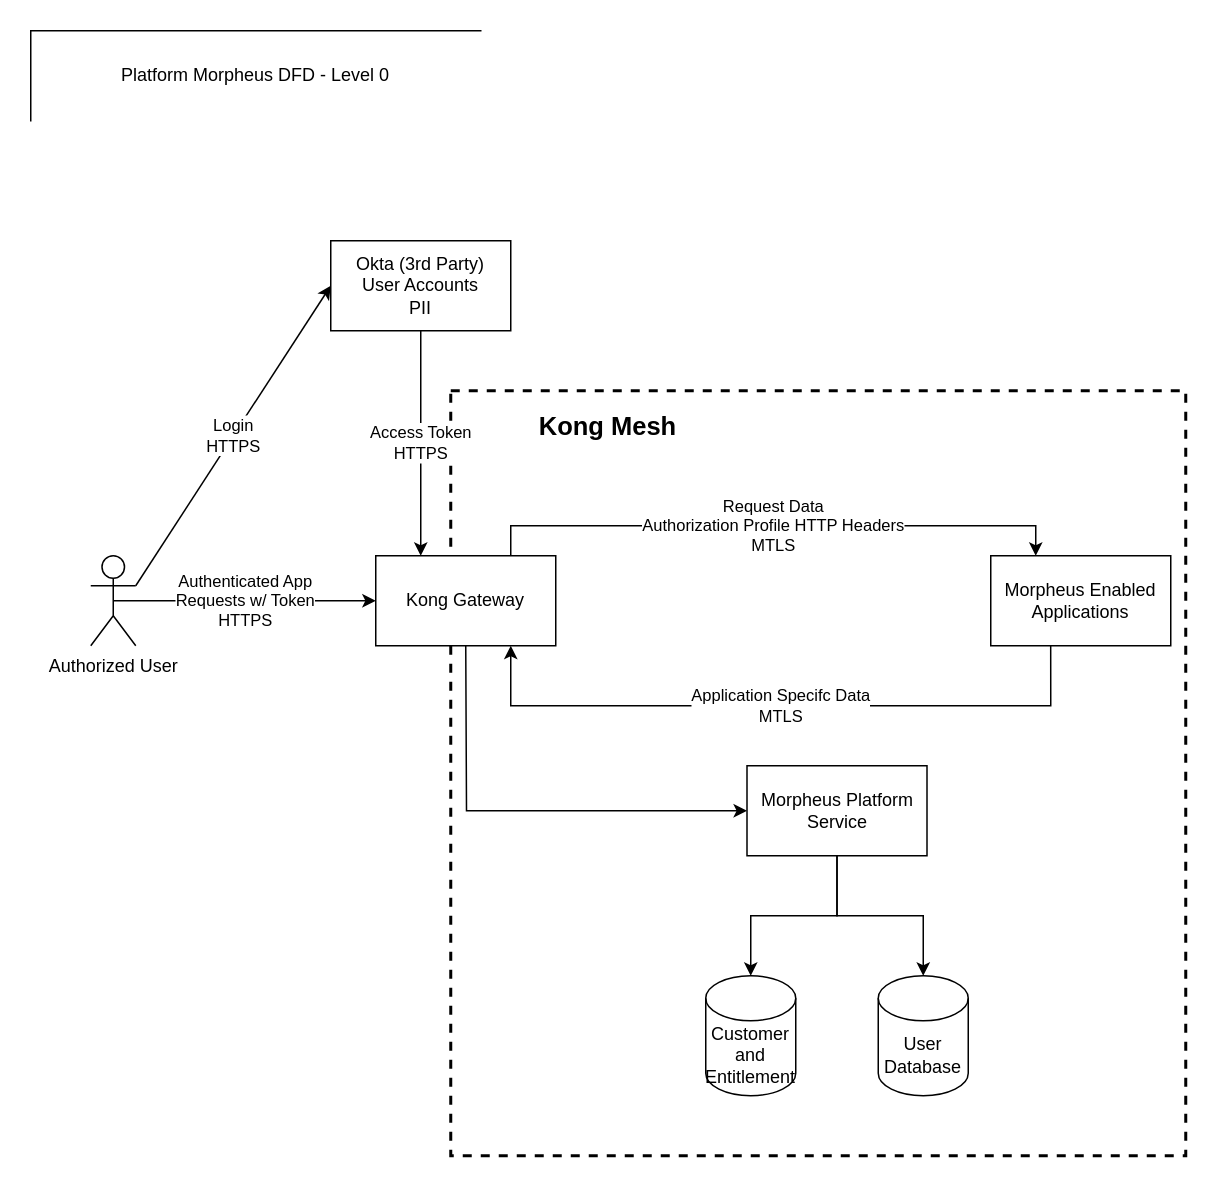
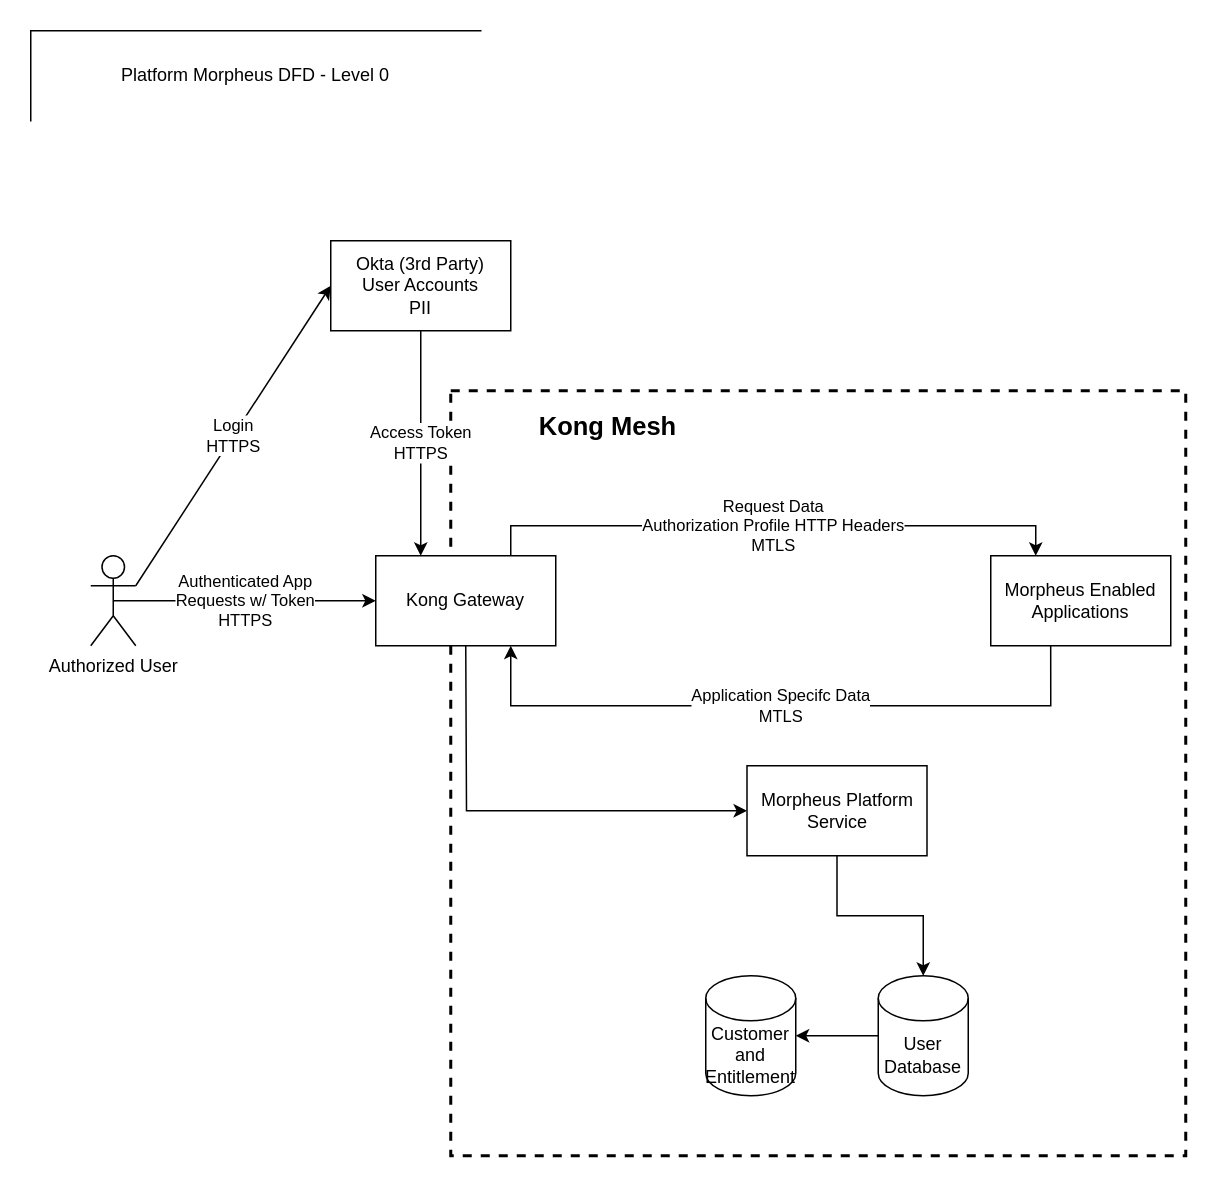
  <mxCell id="0" />
  <mxCell id="1" parent="0" />
  <mxCell id="2" value="" style="rounded=0;whiteSpace=wrap;html=1;align=left;dashed=1;strokeWidth=2;" vertex="1" parent="1"><mxGeometry x="300" y="260" width="490" height="510" as="geometry" /></mxCell>
  <mxCell id="3" value="Authorized User" style="shape=umlActor;verticalLabelPosition=bottom;verticalAlign=top;html=1;outlineConnect=0;" vertex="1" parent="1"><mxGeometry x="60" y="370" width="30" height="60" as="geometry" /></mxCell>
  <mxCell id="4" value="Platform Morpheus DFD - Level 0" style="shape=partialRectangle;whiteSpace=wrap;html=1;bottom=0;right=0;fillColor=none;" vertex="1" parent="1"><mxGeometry x="20" y="20" width="300" height="60" as="geometry" /></mxCell>
  <mxCell id="5" value="Okta (3rd Party)&lt;br&gt;User Accounts&lt;br&gt;PII" style="whiteSpace=wrap;html=1;rounded=0;" vertex="1" parent="1"><mxGeometry x="220" y="160" width="120" height="60" as="geometry" /></mxCell>
  <mxCell id="6" value="Login&lt;br&gt;HTTPS" style="endArrow=classic;html=1;rounded=0;entryX=0;entryY=0.5;entryDx=0;entryDy=0;exitX=1;exitY=0.333;exitDx=0;exitDy=0;exitPerimeter=0;" edge="1" parent="1" source="3" target="5"><mxGeometry width="50" height="50" relative="1" as="geometry"><mxPoint x="150" y="250" as="sourcePoint" /><mxPoint x="200" y="200" as="targetPoint" /></mxGeometry></mxCell>
  <mxCell id="7" value="Request Data&lt;br&gt;Authorization Profile HTTP Headers&lt;br&gt;MTLS" style="edgeStyle=orthogonalEdgeStyle;rounded=0;orthogonalLoop=1;jettySize=auto;html=1;startArrow=none;startFill=0;endArrow=classic;endFill=1;exitX=0.75;exitY=0;exitDx=0;exitDy=0;entryX=0.25;entryY=0;entryDx=0;entryDy=0;" edge="1" parent="1" source="8" target="10"><mxGeometry relative="1" as="geometry" /></mxCell>
  <mxCell id="8" value="Kong Gateway" style="rounded=0;whiteSpace=wrap;html=1;" vertex="1" parent="1"><mxGeometry x="250" y="370" width="120" height="60" as="geometry" /></mxCell>
  <mxCell id="9" value="Access Token&lt;br&gt;HTTPS" style="endArrow=none;html=1;rounded=0;entryX=0.5;entryY=1;entryDx=0;entryDy=0;exitX=0.25;exitY=0;exitDx=0;exitDy=0;startArrow=classic;startFill=1;endFill=0;" edge="1" parent="1" source="8" target="5"><mxGeometry width="50" height="50" relative="1" as="geometry"><mxPoint x="310" y="360" as="sourcePoint" /><mxPoint x="430" y="350" as="targetPoint" /></mxGeometry></mxCell>
  <mxCell id="10" value="Morpheus Enabled Applications" style="rounded=0;whiteSpace=wrap;html=1;" vertex="1" parent="1"><mxGeometry x="660" y="370" width="120" height="60" as="geometry" /></mxCell>
  <mxCell id="11" value="Authenticated App &lt;br&gt;Requests w/ Token&lt;br&gt;HTTPS" style="endArrow=classic;html=1;rounded=0;entryX=0;entryY=0.5;entryDx=0;entryDy=0;exitX=0.5;exitY=0.5;exitDx=0;exitDy=0;exitPerimeter=0;" edge="1" parent="1" source="3" target="8"><mxGeometry width="50" height="50" relative="1" as="geometry"><mxPoint x="160" y="470" as="sourcePoint" /><mxPoint x="210" y="420" as="targetPoint" /></mxGeometry></mxCell>
  <mxCell id="12" value="" style="edgeStyle=orthogonalEdgeStyle;rounded=0;orthogonalLoop=1;jettySize=auto;html=1;startArrow=classic;startFill=1;endArrow=none;endFill=0;" edge="1" parent="1" source="13" target="17"><mxGeometry relative="1" as="geometry" /></mxCell>
  <mxCell id="13" value="User Database" style="shape=cylinder3;whiteSpace=wrap;html=1;boundedLbl=1;backgroundOutline=1;size=15;" vertex="1" parent="1"><mxGeometry x="585" y="650" width="60" height="80" as="geometry" /></mxCell>
- <mxCell id="14" value="" style="edgeStyle=orthogonalEdgeStyle;rounded=0;orthogonalLoop=1;jettySize=auto;html=1;startArrow=classic;startFill=1;endArrow=none;endFill=0;" edge="1" parent="1" source="15" target="17"><mxGeometry relative="1" as="geometry" /></mxCell>
+ <mxCell id="14" value="" style="edgeStyle=orthogonalEdgeStyle;rounded=0;orthogonalLoop=1;jettySize=auto;html=1;startArrow=classic;startFill=1;endArrow=none;endFill=0;" edge="1" parent="1" source="15" target="13"><mxGeometry relative="1" as="geometry" /></mxCell>
  <mxCell id="15" value="Customer and Entitlement" style="shape=cylinder3;whiteSpace=wrap;html=1;boundedLbl=1;backgroundOutline=1;size=15;" vertex="1" parent="1"><mxGeometry x="470" y="650" width="60" height="80" as="geometry" /></mxCell>
  <mxCell id="16" value="" style="edgeStyle=orthogonalEdgeStyle;rounded=0;orthogonalLoop=1;jettySize=auto;html=1;startArrow=classic;startFill=1;endArrow=none;endFill=0;" edge="1" parent="1" source="17"><mxGeometry relative="1" as="geometry"><mxPoint x="310" y="430" as="targetPoint" /></mxGeometry></mxCell>
  <mxCell id="17" value="Morpheus Platform Service" style="rounded=0;whiteSpace=wrap;html=1;" vertex="1" parent="1"><mxGeometry x="497.5" y="510" width="120" height="60" as="geometry" /></mxCell>
  <mxCell id="18" value="Application Specifc Data&lt;br&gt;MTLS" style="endArrow=classic;html=1;rounded=0;entryX=0.75;entryY=1;entryDx=0;entryDy=0;exitX=0.333;exitY=1;exitDx=0;exitDy=0;exitPerimeter=0;edgeStyle=orthogonalEdgeStyle;" edge="1" parent="1" source="10" target="8"><mxGeometry width="50" height="50" relative="1" as="geometry"><mxPoint x="380" y="320" as="sourcePoint" /><mxPoint x="430" y="270" as="targetPoint" /><Array as="points"><mxPoint x="700" y="470" /><mxPoint x="340" y="470" /></Array></mxGeometry></mxCell>
  <mxCell id="19" value="&lt;b&gt;&lt;font style=&quot;font-size: 17px;&quot;&gt;Kong Mesh&lt;/font&gt;&lt;/b&gt;" style="text;strokeColor=none;align=center;fillColor=none;html=1;verticalAlign=middle;whiteSpace=wrap;rounded=0;" vertex="1" parent="1"><mxGeometry x="340" y="270" width="130" height="30" as="geometry" /></mxCell>
